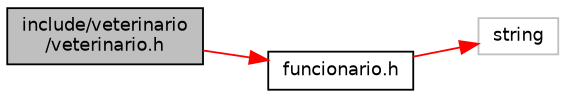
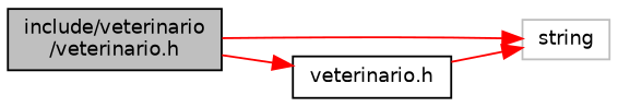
  digraph {
    rankdir=LR
    node [color=black fillcolor=white fontname=Helvetica fontsize=10 shape=record style=filled]
    edge [color=red fontname=Helvetica fontsize=10 labelfontname=Helvetica labelfontsize=10 style=solid]
    n1 [fillcolor=grey75 fontcolor=black height=0.2 label="include/veterinario\l/veterinario.h" width=0.4]
    n2 [color=grey75 height=0.2 label=string width=0.4]
-   n3 [height=0.2 label="funcionario.h" width=0.4]
+   n3 [height=0.2 label="veterinario.h" width=0.4]
+   n1 -> n2
    n1 -> n3
    n3 -> n2
  }
